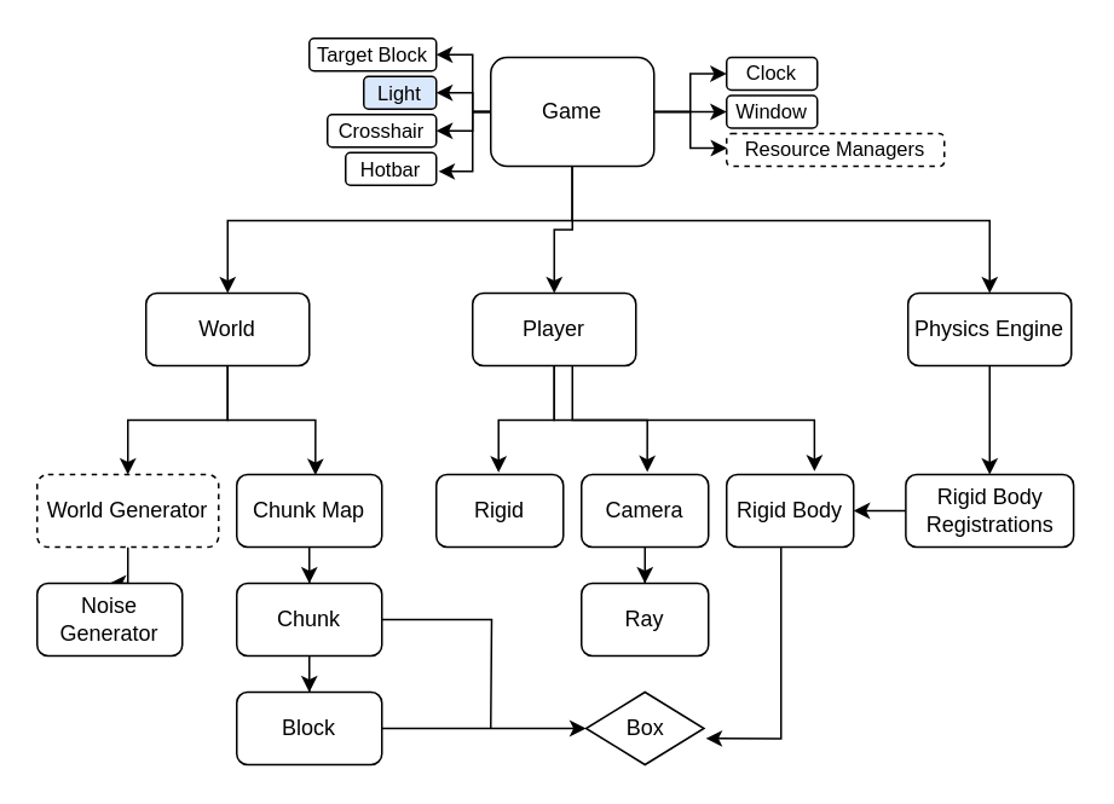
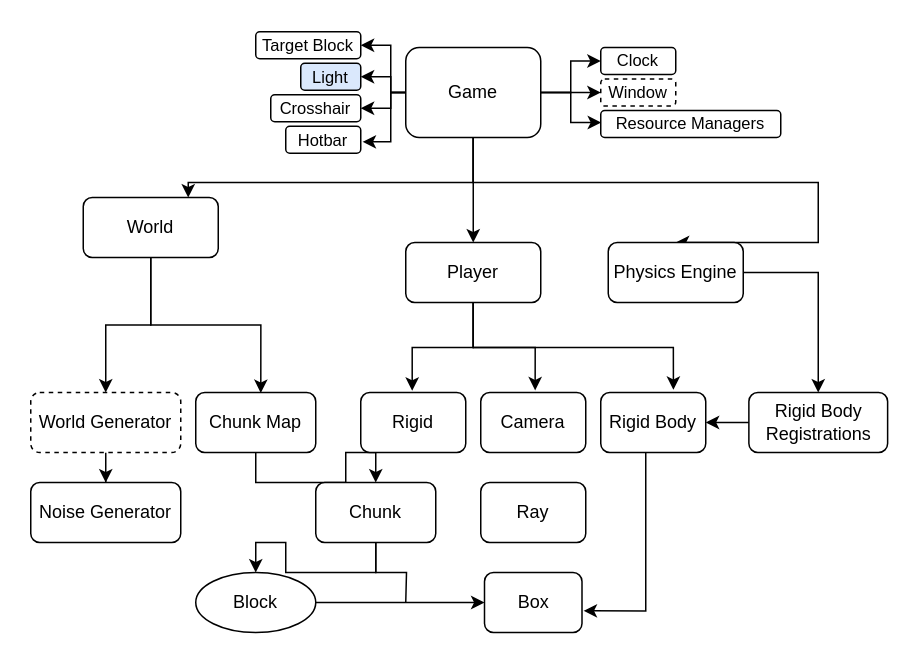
  <mxCell id="0" />
  <mxCell id="1" parent="0" />
  <mxCell id="2" style="edgeStyle=orthogonalEdgeStyle;rounded=0;orthogonalLoop=1;jettySize=auto;html=1;entryX=0.5;entryY=0;entryDx=0;entryDy=0;" parent="1" source="10" target="17" edge="1"><mxGeometry relative="1" as="geometry" /></mxCell>
  <mxCell id="3" style="edgeStyle=orthogonalEdgeStyle;rounded=0;orthogonalLoop=1;jettySize=auto;html=1;" parent="1" source="10" target="12" edge="1"><mxGeometry relative="1" as="geometry"><Array as="points"><mxPoint x="315" y="121" /><mxPoint x="125" y="121" /></Array></mxGeometry></mxCell>
  <mxCell id="4" style="edgeStyle=orthogonalEdgeStyle;rounded=0;orthogonalLoop=1;jettySize=auto;html=1;entryX=0;entryY=0.5;entryDx=0;entryDy=0;" parent="1" source="10" target="19" edge="1"><mxGeometry relative="1" as="geometry" /></mxCell>
  <mxCell id="5" style="edgeStyle=orthogonalEdgeStyle;rounded=0;orthogonalLoop=1;jettySize=auto;html=1;entryX=0;entryY=0.5;entryDx=0;entryDy=0;" parent="1" source="10" target="18" edge="1"><mxGeometry relative="1" as="geometry" /></mxCell>
  <mxCell id="6" style="edgeStyle=orthogonalEdgeStyle;rounded=0;orthogonalLoop=1;jettySize=auto;html=1;entryX=0.5;entryY=0;entryDx=0;entryDy=0;" edge="1" parent="1" source="10" target="14"><mxGeometry relative="1" as="geometry"><Array as="points"><mxPoint x="315" y="121" /><mxPoint x="545" y="121" /></Array></mxGeometry></mxCell>
  <mxCell id="7" style="edgeStyle=orthogonalEdgeStyle;rounded=0;orthogonalLoop=1;jettySize=auto;html=1;entryX=1;entryY=0.5;entryDx=0;entryDy=0;" edge="1" parent="1" source="10" target="46"><mxGeometry relative="1" as="geometry"><Array as="points"><mxPoint x="260" y="61" /><mxPoint x="260" y="30" /></Array></mxGeometry></mxCell>
  <mxCell id="8" style="edgeStyle=orthogonalEdgeStyle;rounded=0;orthogonalLoop=1;jettySize=auto;html=1;entryX=1;entryY=0.5;entryDx=0;entryDy=0;" edge="1" parent="1" source="10" target="44"><mxGeometry relative="1" as="geometry"><Array as="points"><mxPoint x="260" y="61" /><mxPoint x="260" y="50" /></Array></mxGeometry></mxCell>
  <mxCell id="9" style="edgeStyle=orthogonalEdgeStyle;rounded=0;orthogonalLoop=1;jettySize=auto;html=1;entryX=1;entryY=0.5;entryDx=0;entryDy=0;" edge="1" parent="1" source="10" target="43"><mxGeometry relative="1" as="geometry"><Array as="points"><mxPoint x="260" y="61" /><mxPoint x="260" y="72" /></Array></mxGeometry></mxCell>
  <mxCell id="10" value="Game" style="rounded=1;whiteSpace=wrap;html=1;" parent="1" vertex="1"><mxGeometry x="270" y="31" width="90" height="60" as="geometry" /></mxCell>
  <mxCell id="11" style="edgeStyle=orthogonalEdgeStyle;rounded=0;orthogonalLoop=1;jettySize=auto;html=1;entryX=0.5;entryY=0;entryDx=0;entryDy=0;" parent="1" source="12" target="16" edge="1"><mxGeometry relative="1" as="geometry" /></mxCell>
- <mxCell id="12" value="World" style="rounded=1;whiteSpace=wrap;html=1;" parent="1" vertex="1"><mxGeometry x="80" y="161" width="90" height="40" as="geometry" /></mxCell>
+ <mxCell id="12" value="World" style="rounded=1;whiteSpace=wrap;html=1;" parent="1" vertex="1"><mxGeometry x="55" y="131" width="90" height="40" as="geometry" /></mxCell>
  <mxCell id="13" style="edgeStyle=orthogonalEdgeStyle;rounded=0;orthogonalLoop=1;jettySize=auto;html=1;entryX=0.5;entryY=0;entryDx=0;entryDy=0;" edge="1" parent="1" source="14" target="25"><mxGeometry relative="1" as="geometry" /></mxCell>
- <mxCell id="14" value="Physics Engine" style="rounded=1;whiteSpace=wrap;html=1;" parent="1" vertex="1"><mxGeometry x="500" y="161" width="90" height="40" as="geometry" /></mxCell>
+ <mxCell id="14" value="Physics Engine" style="rounded=1;whiteSpace=wrap;html=1;" parent="1" vertex="1"><mxGeometry x="405" y="161" width="90" height="40" as="geometry" /></mxCell>
  <mxCell id="15" style="edgeStyle=orthogonalEdgeStyle;rounded=0;orthogonalLoop=1;jettySize=auto;html=1;entryX=0.5;entryY=0;entryDx=0;entryDy=0;" parent="1" source="16" target="34" edge="1"><mxGeometry relative="1" as="geometry" /></mxCell>
  <mxCell id="16" value="World Generator" style="rounded=1;whiteSpace=wrap;html=1;dashed=1;" parent="1" vertex="1"><mxGeometry x="20" y="261" width="100" height="40" as="geometry" /></mxCell>
- <mxCell id="17" value="Player" style="rounded=1;whiteSpace=wrap;html=1;" parent="1" vertex="1"><mxGeometry x="260" y="161" width="90" height="40" as="geometry" /></mxCell>
- <mxCell id="18" value="&lt;font style=&quot;font-size: 11px;&quot;&gt;Window&lt;/font&gt;" style="rounded=1;whiteSpace=wrap;html=1;" parent="1" vertex="1"><mxGeometry x="400" y="52" width="50" height="18" as="geometry" /></mxCell>
+ <mxCell id="17" value="Player" style="rounded=1;whiteSpace=wrap;html=1;" parent="1" vertex="1"><mxGeometry x="270" y="161" width="90" height="40" as="geometry" /></mxCell>
+ <mxCell id="18" value="&lt;font style=&quot;font-size: 11px;&quot;&gt;Window&lt;/font&gt;" style="rounded=1;whiteSpace=wrap;html=1;dashed=1;" parent="1" vertex="1"><mxGeometry x="400" y="52" width="50" height="18" as="geometry" /></mxCell>
  <mxCell id="19" value="&lt;font style=&quot;font-size: 11px;&quot;&gt;Clock&lt;/font&gt;" style="rounded=1;whiteSpace=wrap;html=1;" parent="1" vertex="1"><mxGeometry x="400" y="31" width="50" height="18" as="geometry" /></mxCell>
  <mxCell id="20" style="edgeStyle=orthogonalEdgeStyle;rounded=0;orthogonalLoop=1;jettySize=auto;html=1;entryX=0.5;entryY=0;entryDx=0;entryDy=0;" parent="1" source="21" target="37" edge="1"><mxGeometry relative="1" as="geometry" /></mxCell>
  <mxCell id="21" value="Chunk Map" style="rounded=1;whiteSpace=wrap;html=1;" parent="1" vertex="1"><mxGeometry x="130" y="261" width="80" height="40" as="geometry" /></mxCell>
  <mxCell id="22" value="Rigid" style="rounded=1;whiteSpace=wrap;html=1;" parent="1" vertex="1"><mxGeometry x="240" y="261" width="70" height="40" as="geometry" /></mxCell>
- <mxCell id="23" style="edgeStyle=orthogonalEdgeStyle;rounded=0;orthogonalLoop=1;jettySize=auto;html=1;entryX=0.5;entryY=0;entryDx=0;entryDy=0;" parent="1" source="24" target="40" edge="1"><mxGeometry relative="1" as="geometry" /></mxCell>
  <mxCell id="24" value="Camera" style="rounded=1;whiteSpace=wrap;html=1;" parent="1" vertex="1"><mxGeometry x="320" y="261" width="70" height="40" as="geometry" /></mxCell>
  <mxCell id="25" value="Rigid Body Registrations" style="rounded=1;whiteSpace=wrap;html=1;" parent="1" vertex="1"><mxGeometry x="498.75" y="261" width="92.5" height="40" as="geometry" /></mxCell>
  <mxCell id="26" style="edgeStyle=orthogonalEdgeStyle;rounded=0;orthogonalLoop=1;jettySize=auto;html=1;entryX=0.542;entryY=0.008;entryDx=0;entryDy=0;entryPerimeter=0;" parent="1" source="12" target="21" edge="1"><mxGeometry relative="1" as="geometry" /></mxCell>
  <mxCell id="27" style="edgeStyle=orthogonalEdgeStyle;rounded=0;orthogonalLoop=1;jettySize=auto;html=1;entryX=0;entryY=0.5;entryDx=0;entryDy=0;startArrow=classic;startFill=1;endArrow=none;endFill=0;" parent="1" source="28" target="25" edge="1"><mxGeometry relative="1" as="geometry" /></mxCell>
  <mxCell id="28" value="Rigid Body" style="rounded=1;whiteSpace=wrap;html=1;" parent="1" vertex="1"><mxGeometry x="400" y="261" width="70" height="40" as="geometry" /></mxCell>
  <mxCell id="29" style="edgeStyle=orthogonalEdgeStyle;rounded=0;orthogonalLoop=1;jettySize=auto;html=1;entryX=0.49;entryY=-0.029;entryDx=0;entryDy=0;entryPerimeter=0;" parent="1" source="17" target="22" edge="1"><mxGeometry relative="1" as="geometry" /></mxCell>
  <mxCell id="30" style="edgeStyle=orthogonalEdgeStyle;rounded=0;orthogonalLoop=1;jettySize=auto;html=1;entryX=0.518;entryY=-0.034;entryDx=0;entryDy=0;entryPerimeter=0;" parent="1" source="17" target="24" edge="1"><mxGeometry relative="1" as="geometry" /></mxCell>
  <mxCell id="31" style="edgeStyle=orthogonalEdgeStyle;rounded=0;orthogonalLoop=1;jettySize=auto;html=1;entryX=0.692;entryY=-0.044;entryDx=0;entryDy=0;entryPerimeter=0;" parent="1" source="17" target="28" edge="1"><mxGeometry relative="1" as="geometry"><Array as="points"><mxPoint x="315" y="231" /><mxPoint x="448" y="231" /></Array></mxGeometry></mxCell>
- <mxCell id="32" value="&lt;span style=&quot;font-size: 11px;&quot;&gt;Resource Managers&lt;/span&gt;" style="rounded=1;whiteSpace=wrap;html=1;dashed=1;" parent="1" vertex="1"><mxGeometry x="400" y="73" width="120" height="18" as="geometry" /></mxCell>
+ <mxCell id="32" value="&lt;span style=&quot;font-size: 11px;&quot;&gt;Resource Managers&lt;/span&gt;" style="rounded=1;whiteSpace=wrap;html=1;" parent="1" vertex="1"><mxGeometry x="400" y="73" width="120" height="18" as="geometry" /></mxCell>
  <mxCell id="33" style="edgeStyle=orthogonalEdgeStyle;rounded=0;orthogonalLoop=1;jettySize=auto;html=1;entryX=0.002;entryY=0.446;entryDx=0;entryDy=0;entryPerimeter=0;" parent="1" source="10" target="32" edge="1"><mxGeometry relative="1" as="geometry" /></mxCell>
- <mxCell id="34" value="Noise Generator" style="rounded=1;whiteSpace=wrap;html=1;" parent="1" vertex="1"><mxGeometry x="20" y="321" width="80" height="40" as="geometry" /></mxCell>
+ <mxCell id="34" value="Noise Generator" style="rounded=1;whiteSpace=wrap;html=1;" parent="1" vertex="1"><mxGeometry x="20" y="321" width="100" height="40" as="geometry" /></mxCell>
  <mxCell id="35" style="edgeStyle=orthogonalEdgeStyle;rounded=0;orthogonalLoop=1;jettySize=auto;html=1;entryX=0.5;entryY=0;entryDx=0;entryDy=0;" parent="1" source="37" target="39" edge="1"><mxGeometry relative="1" as="geometry" /></mxCell>
  <mxCell id="36" style="edgeStyle=orthogonalEdgeStyle;rounded=0;orthogonalLoop=1;jettySize=auto;html=1;endArrow=none;endFill=0;" parent="1" source="37" edge="1"><mxGeometry relative="1" as="geometry"><mxPoint x="270" y="401" as="targetPoint" /></mxGeometry></mxCell>
- <mxCell id="37" value="Chunk" style="rounded=1;whiteSpace=wrap;html=1;" parent="1" vertex="1"><mxGeometry x="130" y="321" width="80" height="40" as="geometry" /></mxCell>
+ <mxCell id="37" value="Chunk" style="rounded=1;whiteSpace=wrap;html=1;" parent="1" vertex="1"><mxGeometry x="210" y="321" width="80" height="40" as="geometry" /></mxCell>
  <mxCell id="38" style="edgeStyle=orthogonalEdgeStyle;rounded=0;orthogonalLoop=1;jettySize=auto;html=1;entryX=0;entryY=0.5;entryDx=0;entryDy=0;" parent="1" source="39" target="41" edge="1"><mxGeometry relative="1" as="geometry" /></mxCell>
- <mxCell id="39" value="Block" style="rounded=1;whiteSpace=wrap;html=1;" parent="1" vertex="1"><mxGeometry x="130" y="381" width="80" height="40" as="geometry" /></mxCell>
+ <mxCell id="39" value="Block" style="ellipse;whiteSpace=wrap;html=1;" parent="1" vertex="1"><mxGeometry x="130" y="381" width="80" height="40" as="geometry" /></mxCell>
  <mxCell id="40" value="Ray" style="rounded=1;whiteSpace=wrap;html=1;" parent="1" vertex="1"><mxGeometry x="320" y="321" width="70" height="40" as="geometry" /></mxCell>
- <mxCell id="41" value="Box" style="rhombus;whiteSpace=wrap;html=1;" parent="1" vertex="1"><mxGeometry x="322.5" y="381" width="65" height="40" as="geometry" /></mxCell>
+ <mxCell id="41" value="Box" style="rounded=1;whiteSpace=wrap;html=1;" parent="1" vertex="1"><mxGeometry x="322.5" y="381" width="65" height="40" as="geometry" /></mxCell>
  <mxCell id="42" style="edgeStyle=orthogonalEdgeStyle;rounded=0;orthogonalLoop=1;jettySize=auto;html=1;entryX=1.016;entryY=0.639;entryDx=0;entryDy=0;entryPerimeter=0;" parent="1" source="28" target="41" edge="1"><mxGeometry relative="1" as="geometry"><Array as="points"><mxPoint x="430" y="407" /></Array></mxGeometry></mxCell>
  <mxCell id="43" value="&lt;font style=&quot;font-size: 11px;&quot;&gt;Crosshair&lt;/font&gt;" style="rounded=1;whiteSpace=wrap;html=1;" vertex="1" parent="1"><mxGeometry x="180" y="62.5" width="60" height="18" as="geometry" /></mxCell>
  <mxCell id="44" value="&lt;font style=&quot;font-size: 11px;&quot;&gt;Light&lt;/font&gt;" style="rounded=1;whiteSpace=wrap;html=1;fillColor=#dae8fc;" vertex="1" parent="1"><mxGeometry x="200" y="41.5" width="40" height="18" as="geometry" /></mxCell>
  <mxCell id="45" value="&lt;span style=&quot;font-size: 11px;&quot;&gt;Hotbar&lt;/span&gt;" style="rounded=1;whiteSpace=wrap;html=1;" vertex="1" parent="1"><mxGeometry x="190" y="83.5" width="50" height="18" as="geometry" /></mxCell>
  <mxCell id="46" value="&lt;span style=&quot;font-size: 11px;&quot;&gt;Target Block&lt;/span&gt;" style="rounded=1;whiteSpace=wrap;html=1;spacing=2;" vertex="1" parent="1"><mxGeometry x="170" y="20.5" width="70" height="18" as="geometry" /></mxCell>
  <mxCell id="47" style="edgeStyle=orthogonalEdgeStyle;rounded=0;orthogonalLoop=1;jettySize=auto;html=1;entryX=1.024;entryY=0.576;entryDx=0;entryDy=0;entryPerimeter=0;" edge="1" parent="1" source="10" target="45"><mxGeometry relative="1" as="geometry"><Array as="points"><mxPoint x="260" y="61" /><mxPoint x="260" y="94" /></Array></mxGeometry></mxCell>
